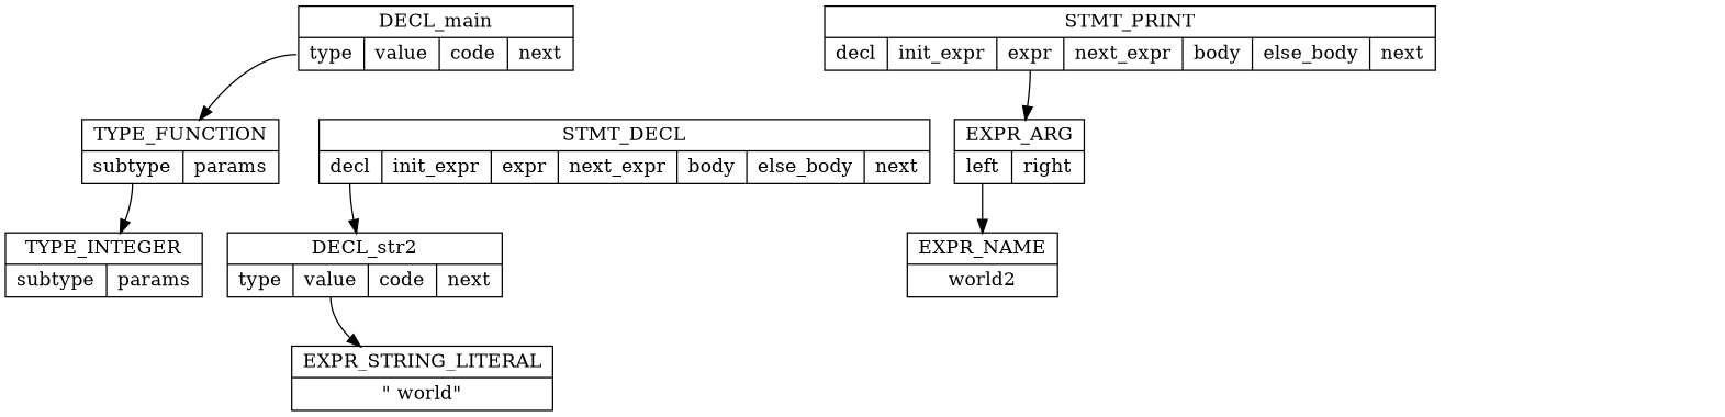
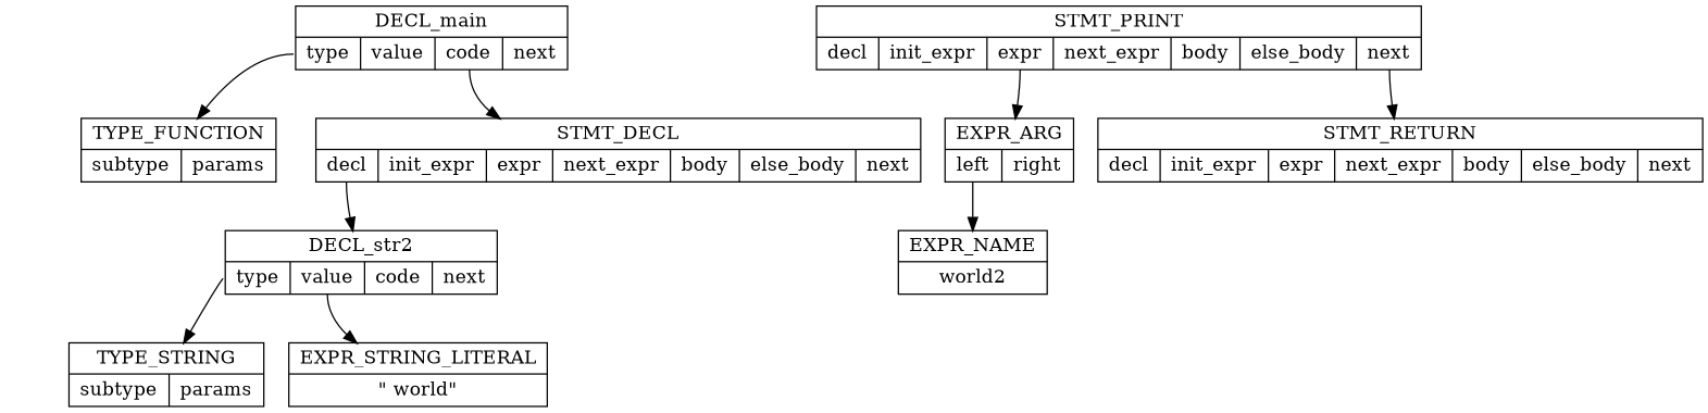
  digraph {
    node [shape=record]
    edge [tailport=type]
    n1 [label="{DECL_main | { <type> type | <value> value | <code> code | <next> next }}"]
    n2 [label="{TYPE_FUNCTION| { <subtype> subtype | <params> params}}"]
    n3 [label="{STMT_DECL | { <decl> decl | <init_expr> init_expr | <expr> expr | <next_expr> next_expr | <body> body | <else_body> else_body | <next> next }}"]
-   n4 [label="{TYPE_INTEGER | { <subtype> subtype | <params> params }}"]
    n5 [label="{DECL_str2 | { <type> type | <value> value | <code> code | <next> next }}"]
+   n6 [label="{TYPE_STRING| { <subtype> subtype | <params> params}}"]
    n7 [label="{EXPR_STRING_LITERAL | { \" world\" }}"]
    n8 [label="{STMT_PRINT | { <decl> decl | <init_expr> init_expr | <expr> expr | <next_expr> next_expr | <body> body | <else_body> else_body | <next> next }}"]
    n9 [label="{EXPR_ARG | { <left> left | <right> right }}"]
+   n10 [label="{STMT_RETURN | { <decl> decl | <init_expr> init_expr | <expr> expr | <next_expr> next_expr | <body> body | <else_body> else_body | <next> next }}"]
    n11 [label="{EXPR_NAME | { world2 }}"]
    n1 -> n2
-   n2 -> n4 [tailport=subtype]
+   n1 -> n3 [tailport=code]
    n3 -> n5 [tailport=decl]
+   n5 -> n6
    n5 -> n7 [tailport=value]
    n8 -> n9 [tailport=expr]
+   n8 -> n10 [tailport=next]
    n9 -> n11 [tailport=left]
  }
